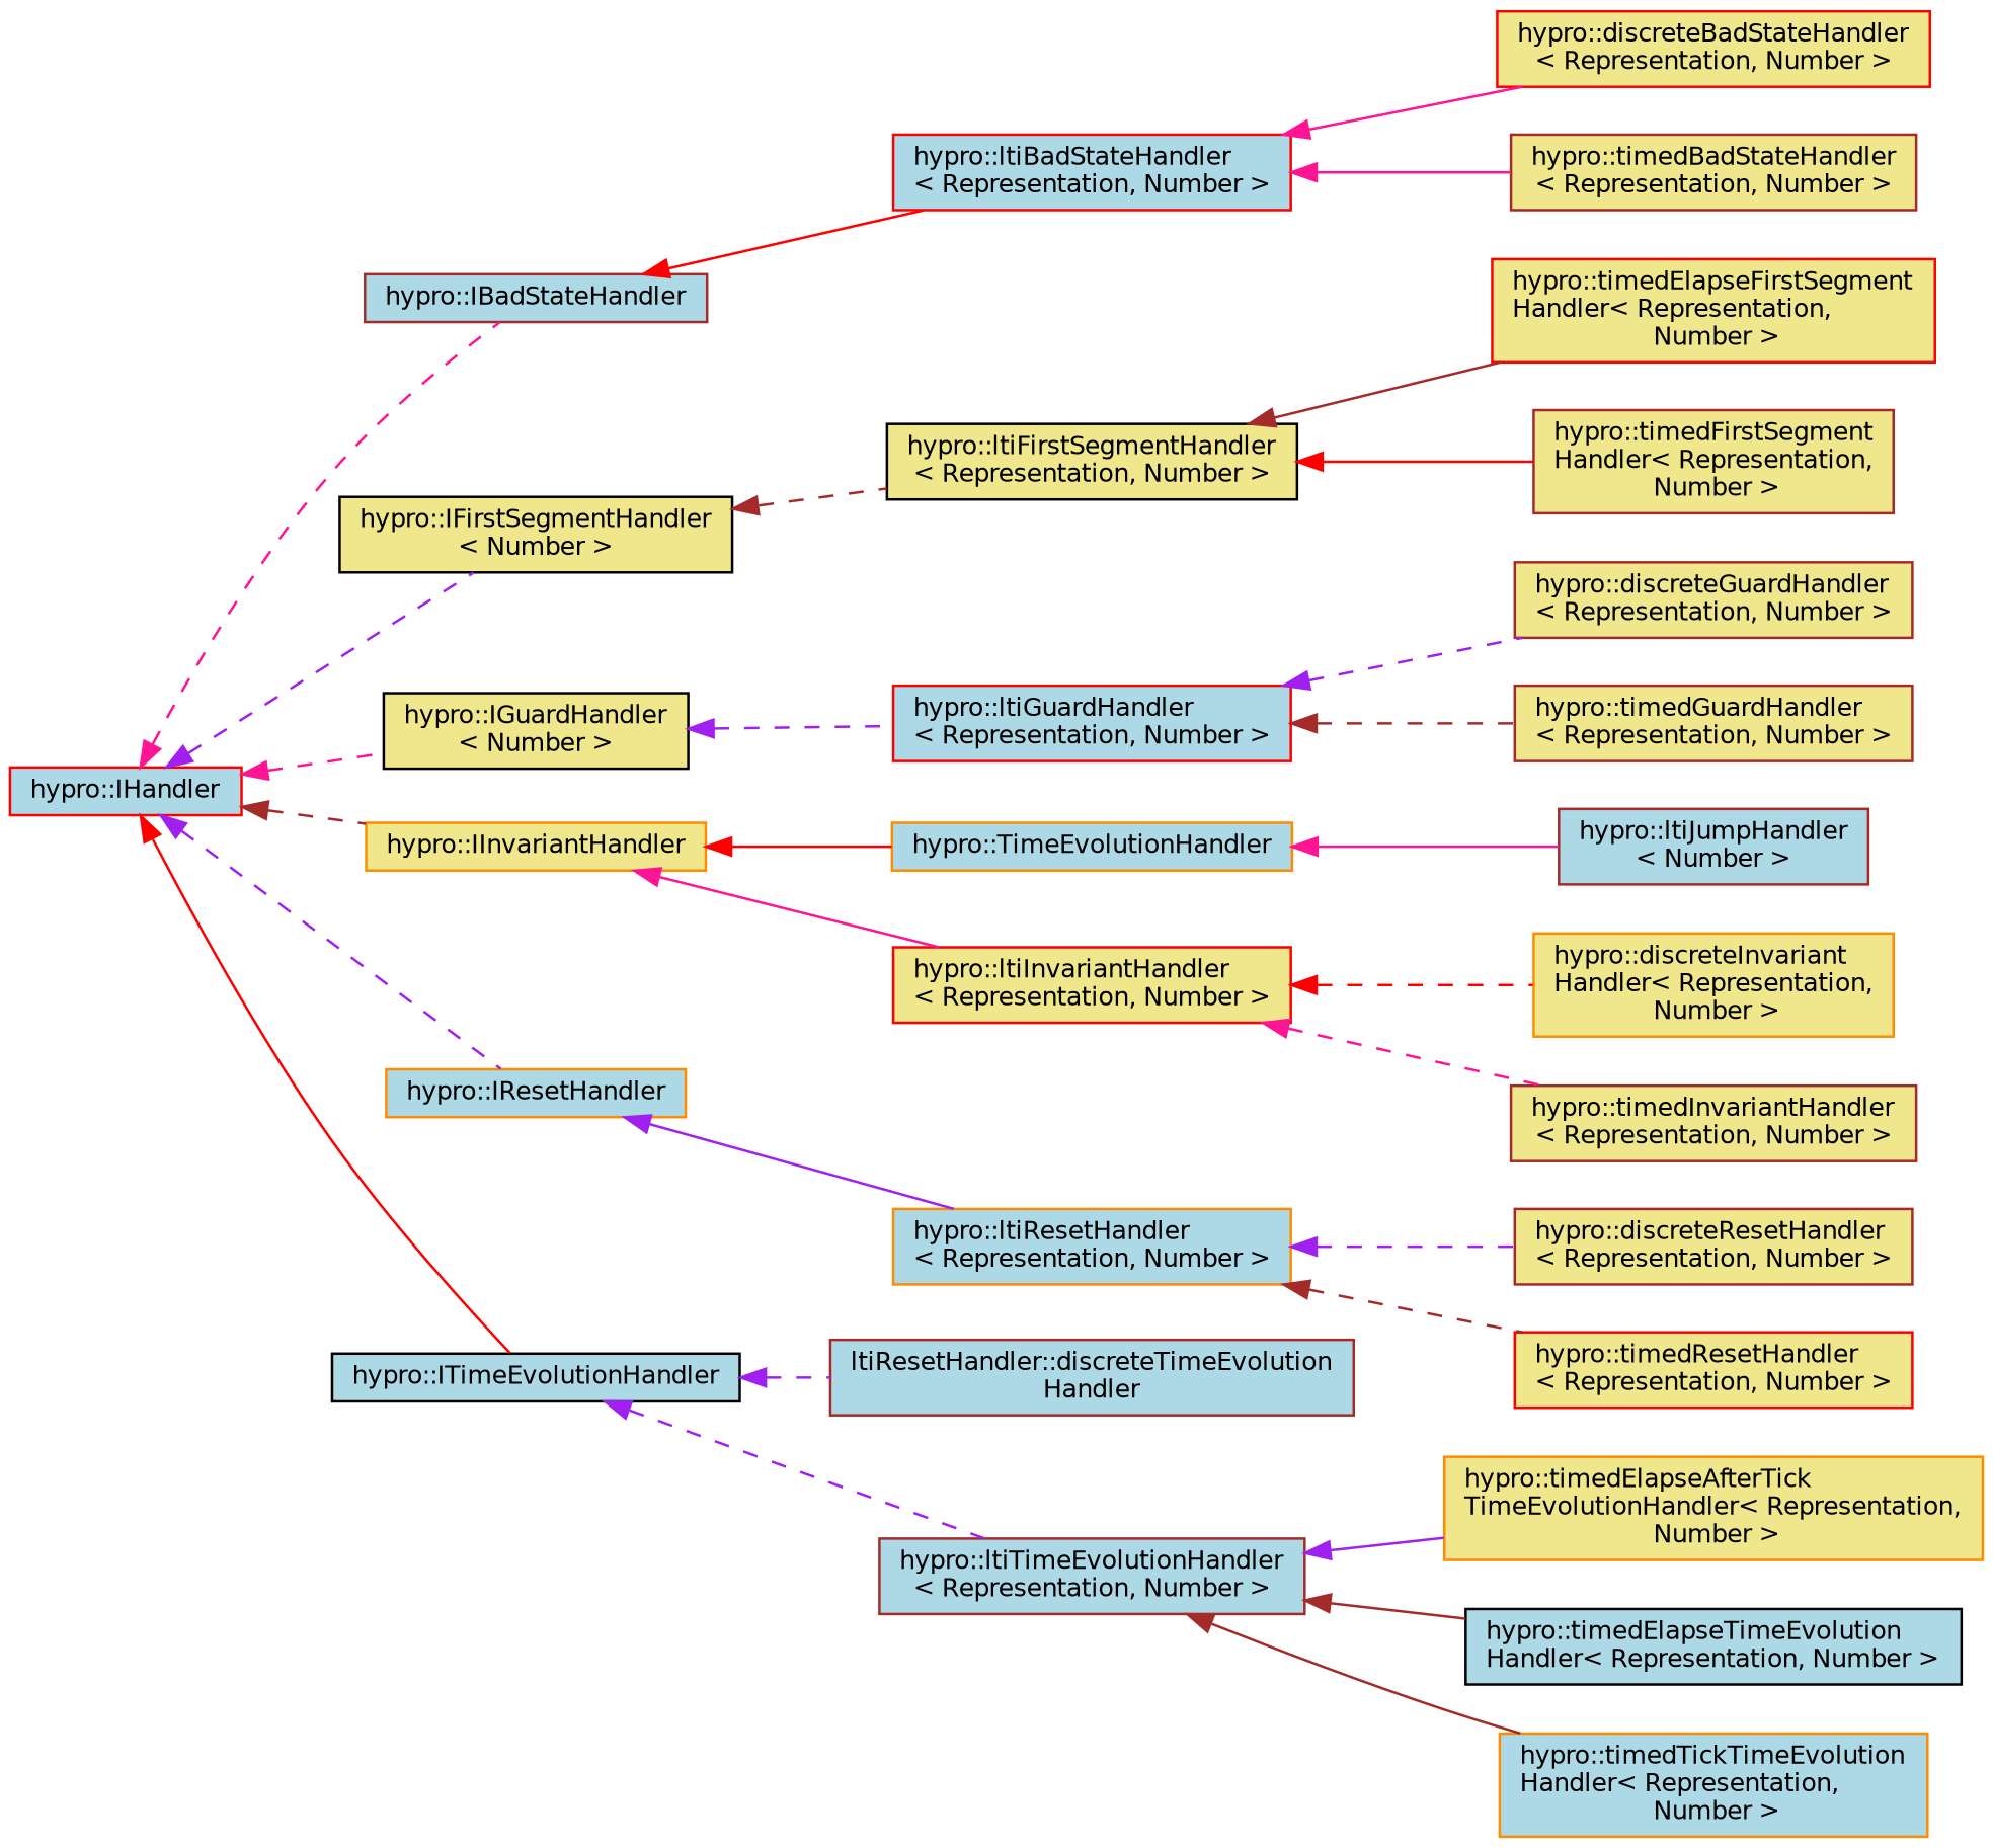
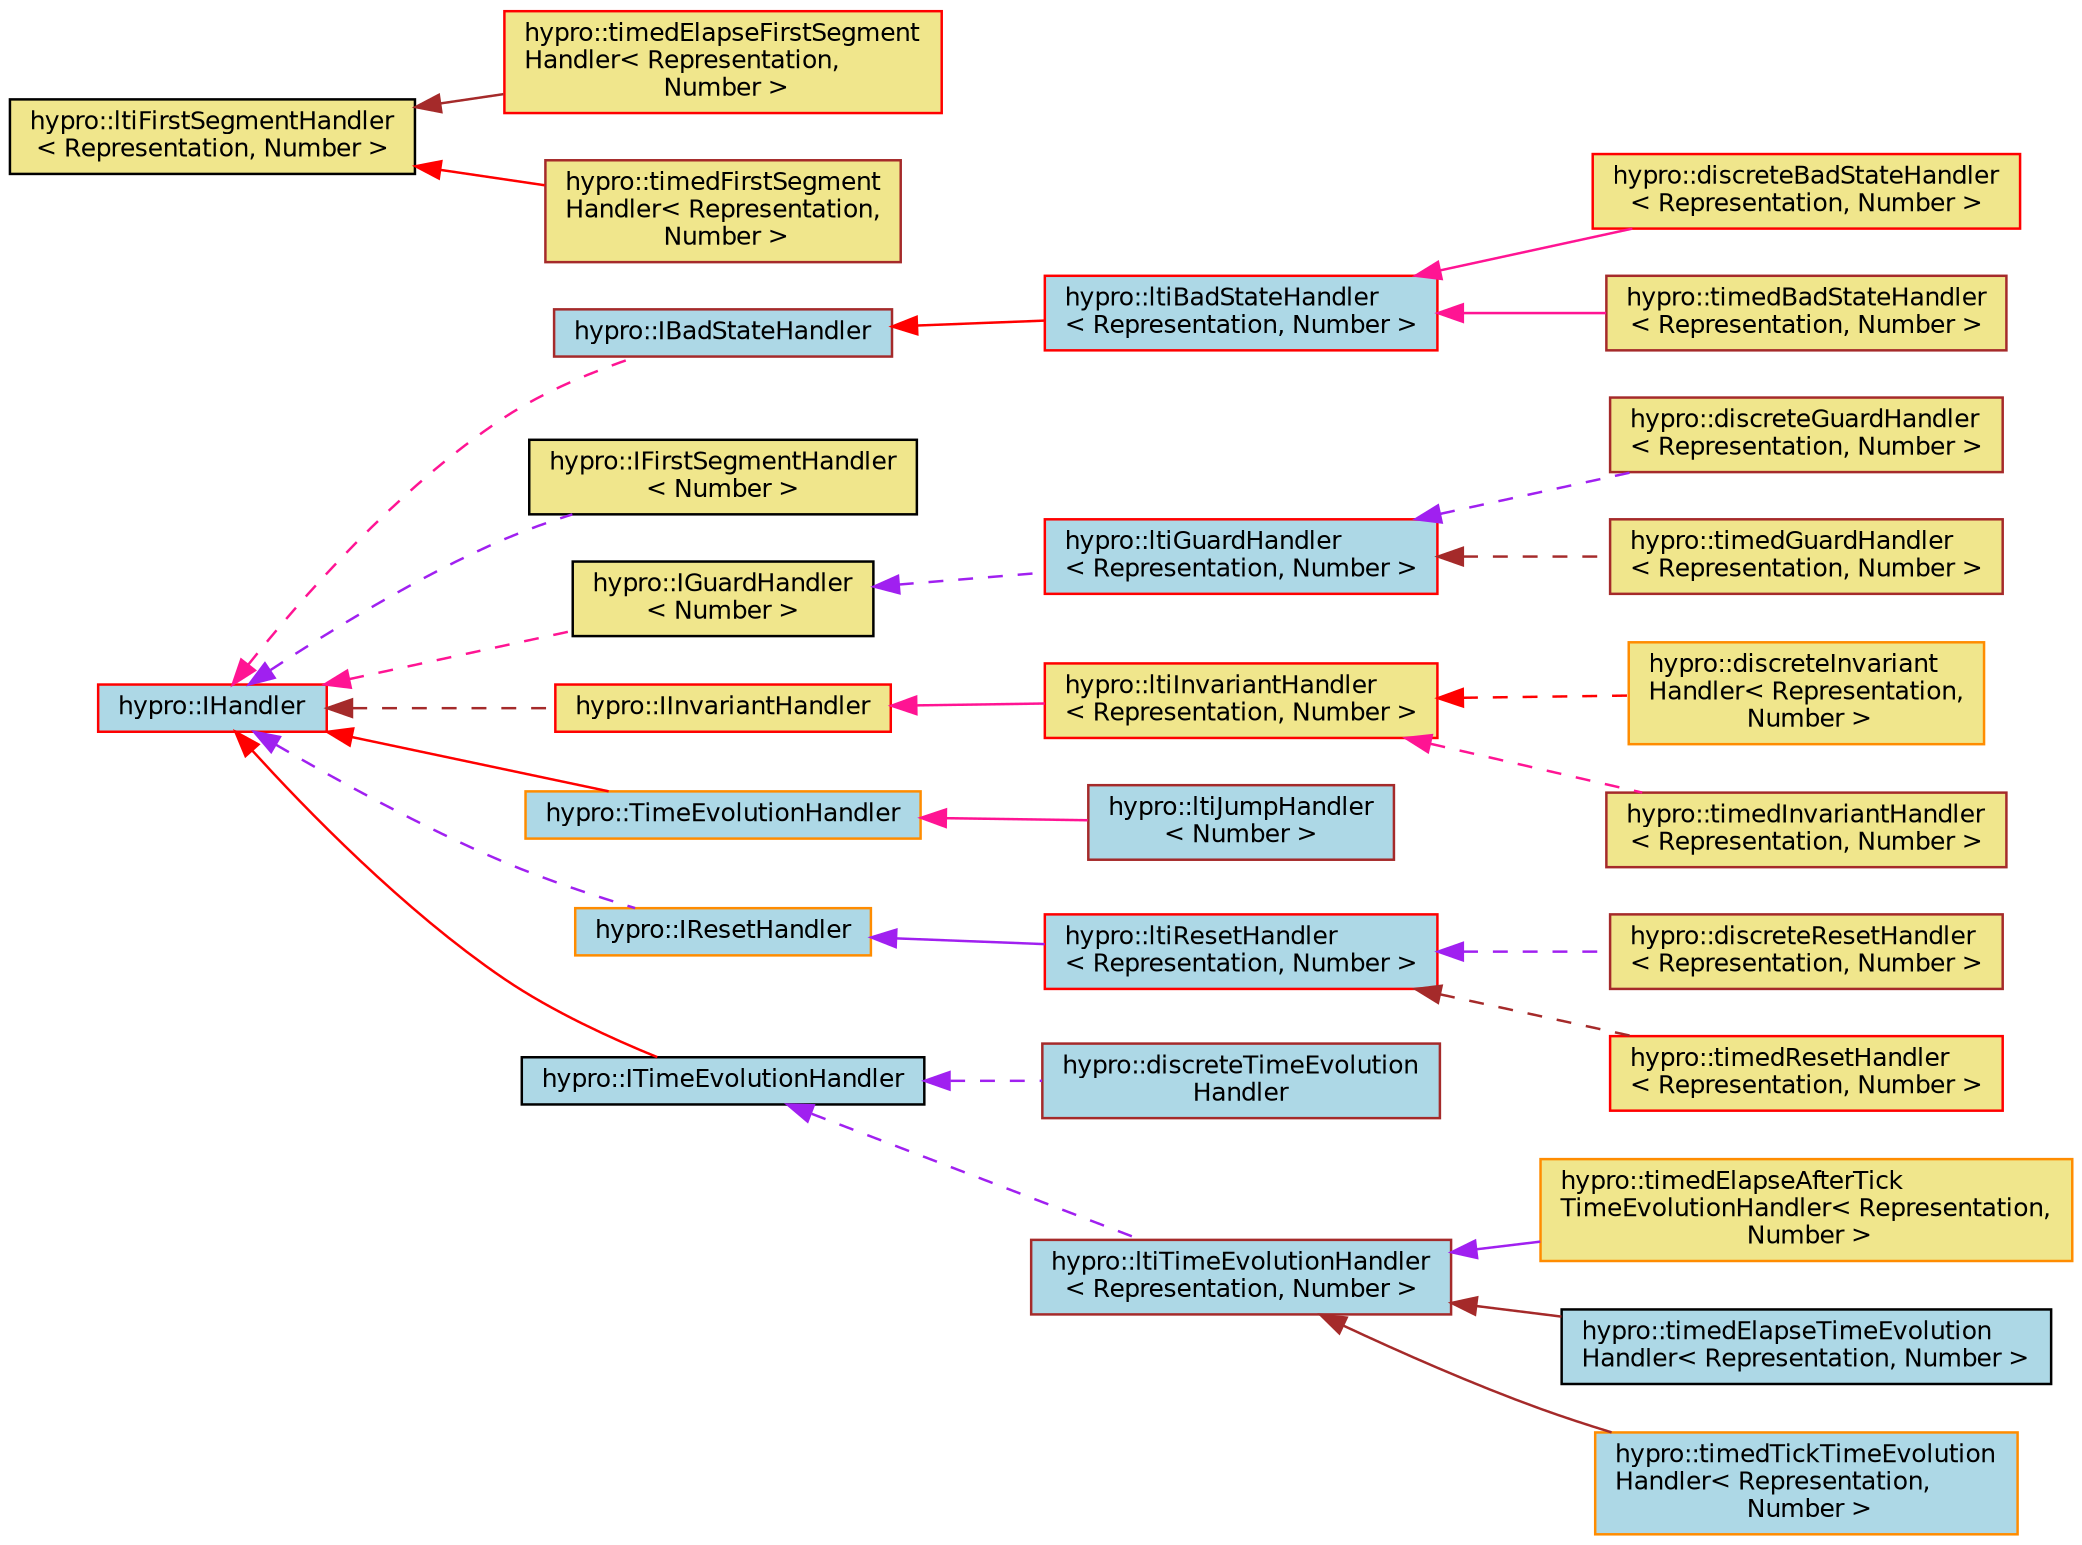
  digraph {
    rankdir=LR
    node [color=brown fillcolor=khaki fontname=Helvetica fontsize=10 shape=record style=filled]
    edge [color=purple dir=back fontname=Helvetica fontsize=10 labelfontname=Helvetica labelfontsize=10 style=dashed]
    n1 [color=red fillcolor=lightblue height=0.2 label="hypro::IHandler" width=0.4]
    n2 [fillcolor=lightblue height=0.2 label="hypro::IBadStateHandler" width=0.4]
    n3 [color=black height=0.2 label="hypro::IFirstSegmentHandler\l\< Number \>" width=0.4]
    n4 [color=black height=0.2 label="hypro::IGuardHandler\l\< Number \>" width=0.4]
-   n5 [color=darkorange height=0.2 label="hypro::IInvariantHandler" width=0.4]
+   n5 [color=red height=0.2 label="hypro::IInvariantHandler" width=0.4]
    n6 [color=darkorange fillcolor=lightblue height=0.2 label="hypro::TimeEvolutionHandler" width=0.4]
    n7 [color=darkorange fillcolor=lightblue height=0.2 label="hypro::IResetHandler" width=0.4]
    n8 [color=black fillcolor=lightblue height=0.2 label="hypro::ITimeEvolutionHandler" width=0.4]
    n9 [color=red fillcolor=lightblue height=0.2 label="hypro::ltiBadStateHandler\l\< Representation, Number \>" width=0.4]
    n10 [color=black height=0.2 label="hypro::ltiFirstSegmentHandler\l\< Representation, Number \>" width=0.4]
    n11 [color=red fillcolor=lightblue height=0.2 label="hypro::ltiGuardHandler\l\< Representation, Number \>" width=0.4]
    n12 [color=red height=0.2 label="hypro::ltiInvariantHandler\l\< Representation, Number \>" width=0.4]
    n13 [fillcolor=lightblue height=0.2 label="hypro::ltiJumpHandler\l\< Number \>" width=0.4]
-   n14 [color=darkorange fillcolor=lightblue height=0.2 label="hypro::ltiResetHandler\l\< Representation, Number \>" width=0.4]
-   n15 [fillcolor=lightblue height=0.2 label="ltiResetHandler::discreteTimeEvolution\lHandler" width=0.4]
+   n14 [color=red fillcolor=lightblue height=0.2 label="hypro::ltiResetHandler\l\< Representation, Number \>" width=0.4]
+   n15 [fillcolor=lightblue height=0.2 label="hypro::discreteTimeEvolution\lHandler" width=0.4]
    n16 [fillcolor=lightblue height=0.2 label="hypro::ltiTimeEvolutionHandler\l\< Representation, Number \>" width=0.4]
    n17 [color=red height=0.2 label="hypro::discreteBadStateHandler\l\< Representation, Number \>" width=0.4]
    n18 [height=0.2 label="hypro::timedBadStateHandler\l\< Representation, Number \>" width=0.4]
    n19 [color=red height=0.2 label="hypro::timedElapseFirstSegment\lHandler\< Representation,\l Number \>" width=0.4]
    n20 [height=0.2 label="hypro::timedFirstSegment\lHandler\< Representation,\l Number \>" width=0.4]
    n21 [height=0.2 label="hypro::discreteGuardHandler\l\< Representation, Number \>" width=0.4]
    n22 [height=0.2 label="hypro::timedGuardHandler\l\< Representation, Number \>" width=0.4]
    n23 [color=darkorange height=0.2 label="hypro::discreteInvariant\lHandler\< Representation,\l Number \>" width=0.4]
    n24 [height=0.2 label="hypro::timedInvariantHandler\l\< Representation, Number \>" width=0.4]
    n25 [height=0.2 label="hypro::discreteResetHandler\l\< Representation, Number \>" width=0.4]
    n26 [color=red height=0.2 label="hypro::timedResetHandler\l\< Representation, Number \>" width=0.4]
    n27 [color=darkorange height=0.2 label="hypro::timedElapseAfterTick\lTimeEvolutionHandler\< Representation,\l Number \>" width=0.4]
    n28 [color=black fillcolor=lightblue height=0.2 label="hypro::timedElapseTimeEvolution\lHandler\< Representation, Number \>" width=0.4]
    n29 [color=darkorange fillcolor=lightblue height=0.2 label="hypro::timedTickTimeEvolution\lHandler\< Representation,\l Number \>" width=0.4]
    n1 -> n2 [color=deeppink]
    n1 -> n3
    n1 -> n4 [color=deeppink]
    n1 -> n5 [color=brown]
-   n5 -> n6 [color=red style=solid]
+   n1 -> n6 [color=red style=solid]
    n1 -> n7
    n1 -> n8 [color=red style=solid]
    n2 -> n9 [color=red style=solid]
-   n3 -> n10 [color=brown]
    n4 -> n11
    n5 -> n12 [color=deeppink style=solid]
    n6 -> n13 [color=deeppink style=solid]
    n7 -> n14 [style=solid]
    n8 -> n15
    n8 -> n16
    n9 -> n17 [color=deeppink style=solid]
    n9 -> n18 [color=deeppink style=solid]
    n10 -> n19 [color=brown style=solid]
    n10 -> n20 [color=red style=solid]
    n11 -> n21
    n11 -> n22 [color=brown]
    n12 -> n23 [color=red]
    n12 -> n24 [color=deeppink]
    n14 -> n25
    n14 -> n26 [color=brown]
    n16 -> n27 [style=solid]
    n16 -> n28 [color=brown style=solid]
    n16 -> n29 [color=brown style=solid]
  }
